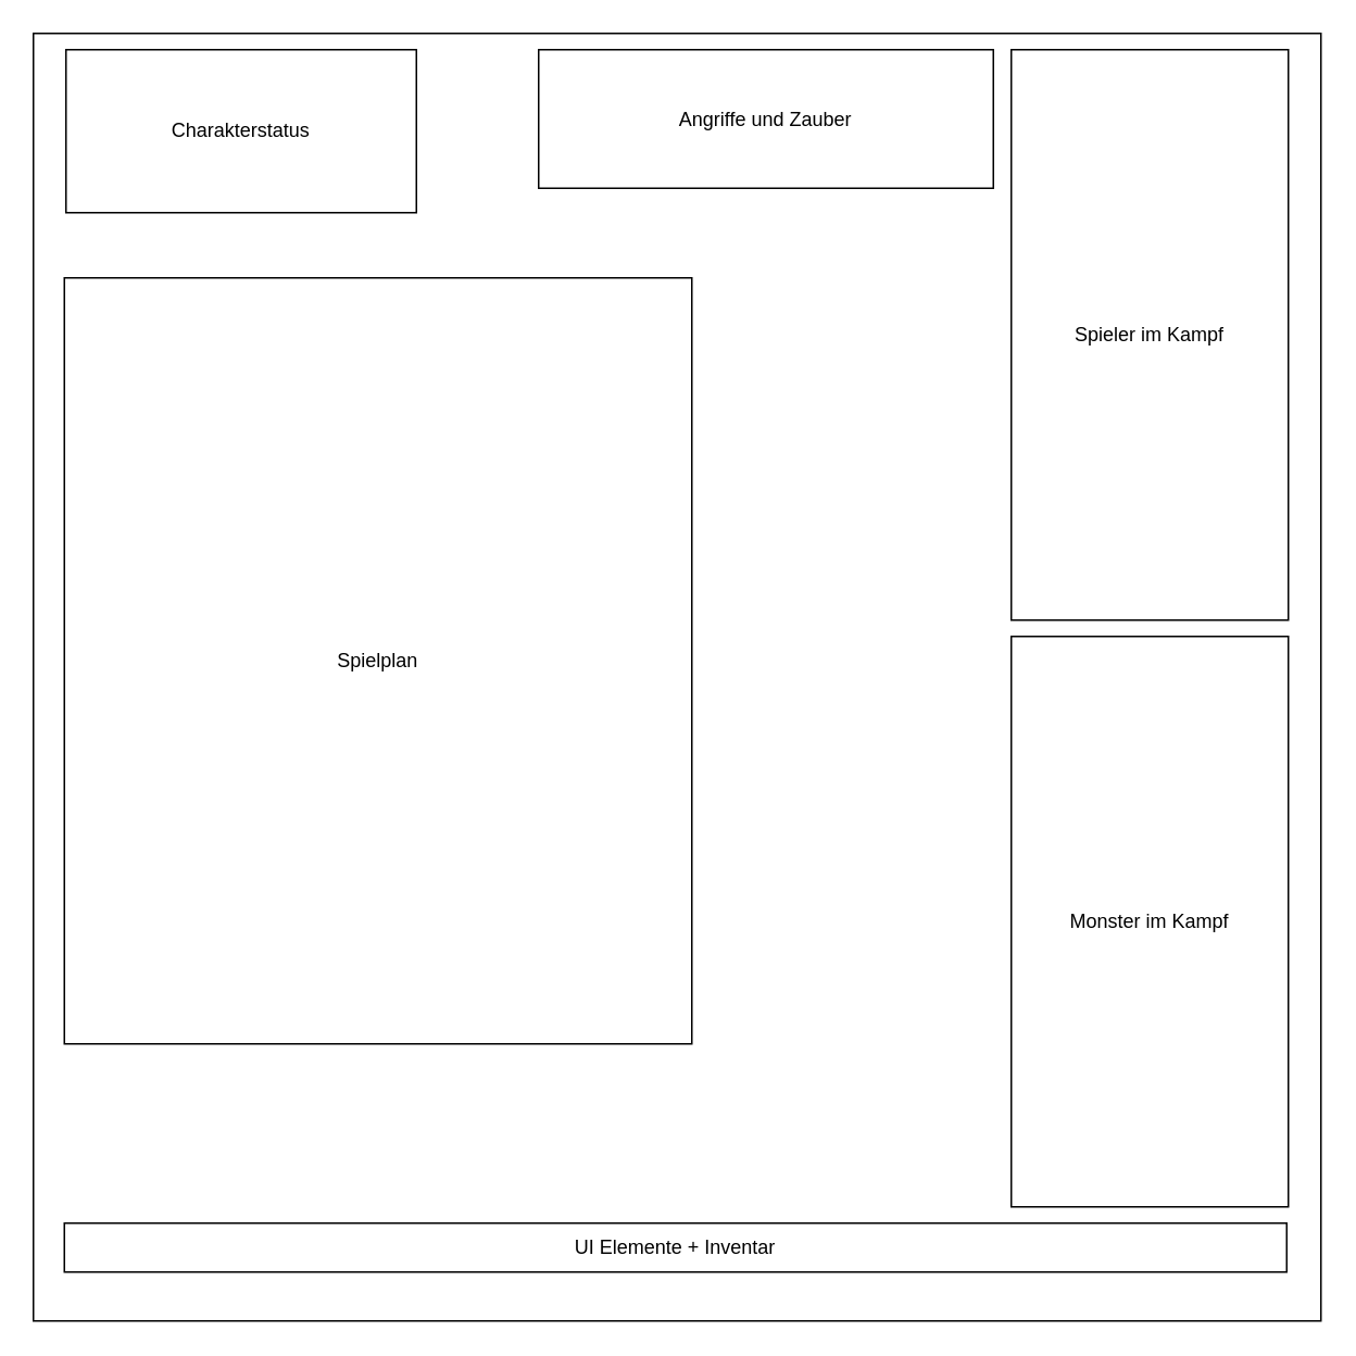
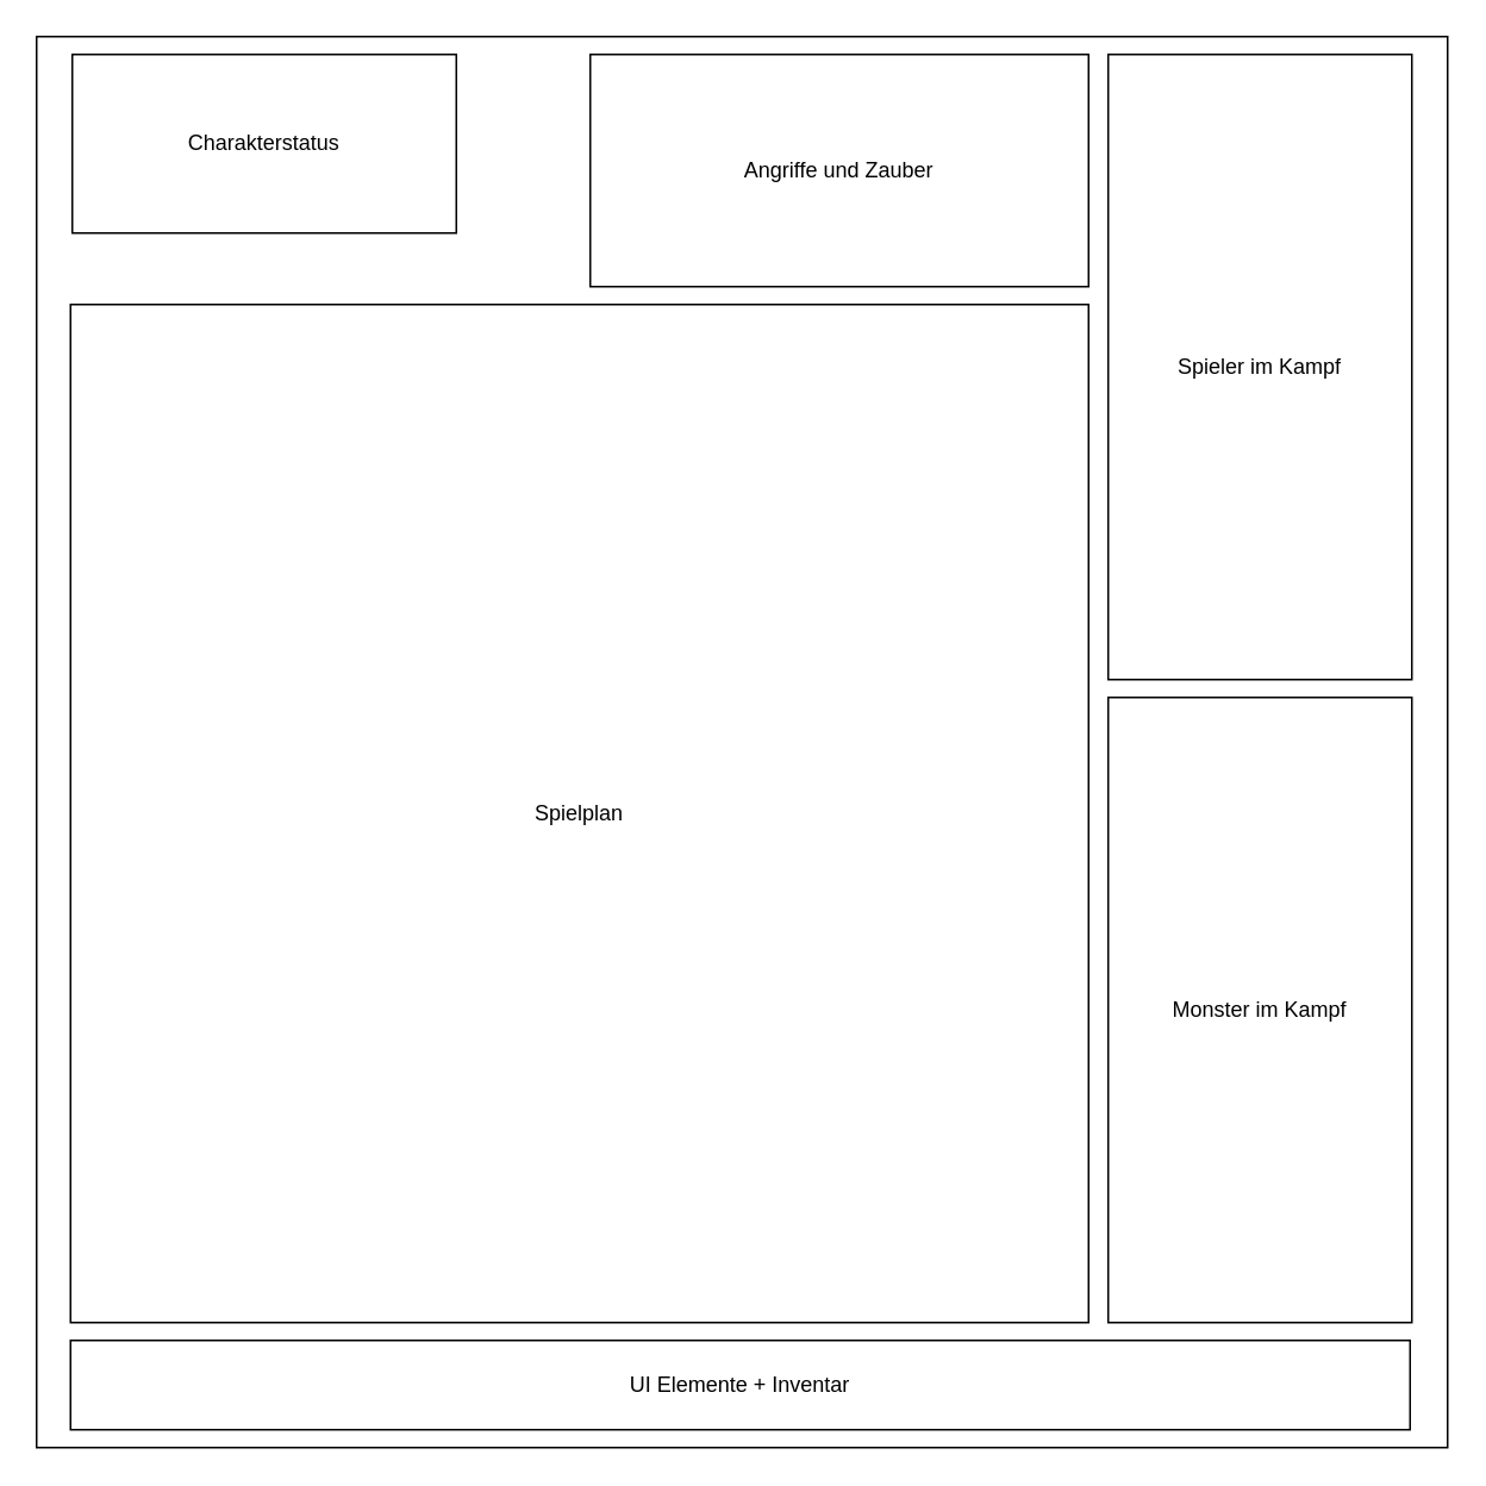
  <mxCell id="0" />
  <mxCell id="1" parent="0" />
  <mxCell id="2" value="" style="whiteSpace=wrap;html=1;aspect=fixed;" vertex="1" parent="1"><mxGeometry x="20" y="20" width="790" height="790" as="geometry" /></mxCell>
  <mxCell id="3" value="Spieler im Kampf" style="rounded=0;whiteSpace=wrap;html=1;" vertex="1" parent="1"><mxGeometry x="620" y="30" width="170" height="350" as="geometry" /></mxCell>
  <mxCell id="4" value="Monster im Kampf" style="rounded=0;whiteSpace=wrap;html=1;" vertex="1" parent="1"><mxGeometry x="620" y="390" width="170" height="350" as="geometry" /></mxCell>
- <mxCell id="5" value="UI Elemente + Inventar" style="rounded=0;whiteSpace=wrap;html=1;" vertex="1" parent="1"><mxGeometry x="39" y="750" width="750" height="30" as="geometry" /></mxCell>
- <mxCell id="6" value="Spielplan" style="whiteSpace=wrap;html=1;aspect=fixed;" vertex="1" parent="1"><mxGeometry x="39" y="170" width="385" height="470" as="geometry" /></mxCell>
+ <mxCell id="5" value="UI Elemente + Inventar" style="rounded=0;whiteSpace=wrap;html=1;" vertex="1" parent="1"><mxGeometry x="39" y="750" width="750" height="50" as="geometry" /></mxCell>
+ <mxCell id="6" value="Spielplan" style="whiteSpace=wrap;html=1;aspect=fixed;" vertex="1" parent="1"><mxGeometry x="39" y="170" width="570" height="570" as="geometry" /></mxCell>
  <mxCell id="7" value="Charakterstatus" style="rounded=0;whiteSpace=wrap;html=1;" vertex="1" parent="1"><mxGeometry x="40" y="30" width="215" height="100" as="geometry" /></mxCell>
- <mxCell id="8" value="Angriffe und Zauber" style="rounded=0;whiteSpace=wrap;html=1;" vertex="1" parent="1"><mxGeometry x="330" y="30" width="279" height="85" as="geometry" /></mxCell>
+ <mxCell id="8" value="Angriffe und Zauber" style="rounded=0;whiteSpace=wrap;html=1;" vertex="1" parent="1"><mxGeometry x="330" y="30" width="279" height="130" as="geometry" /></mxCell>
